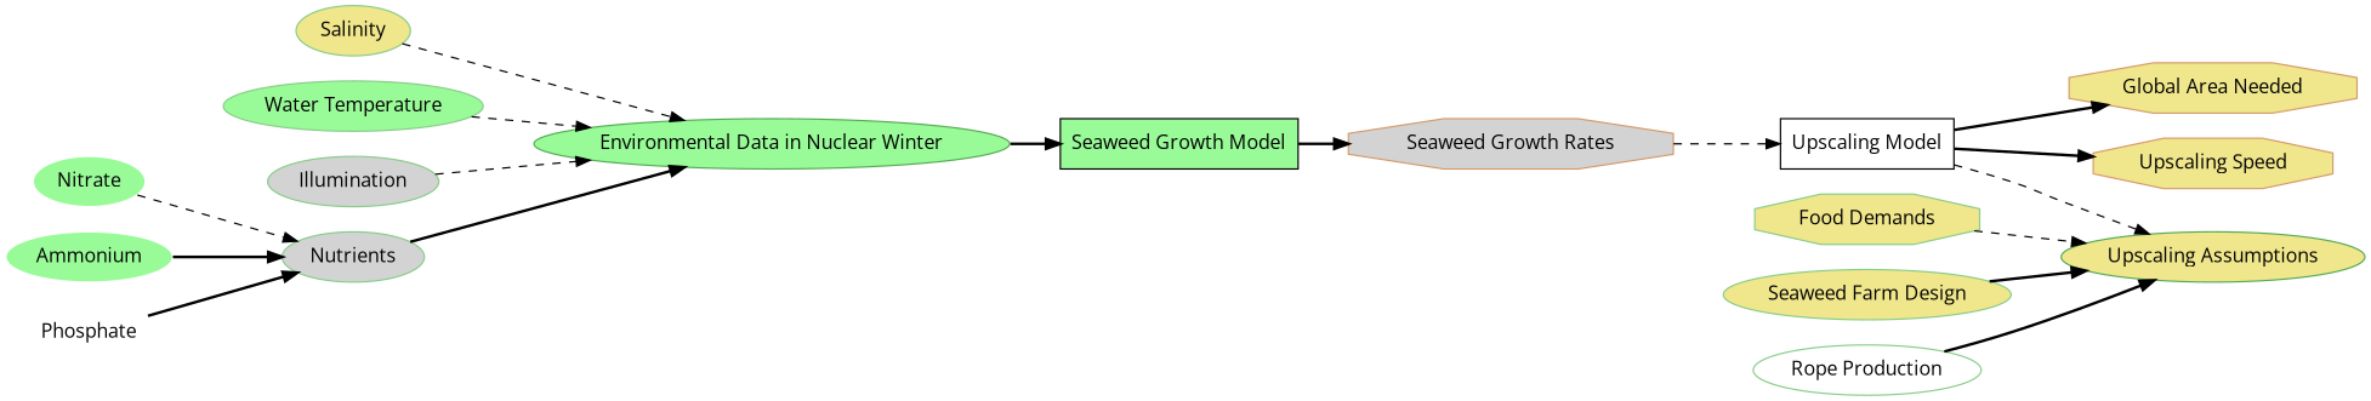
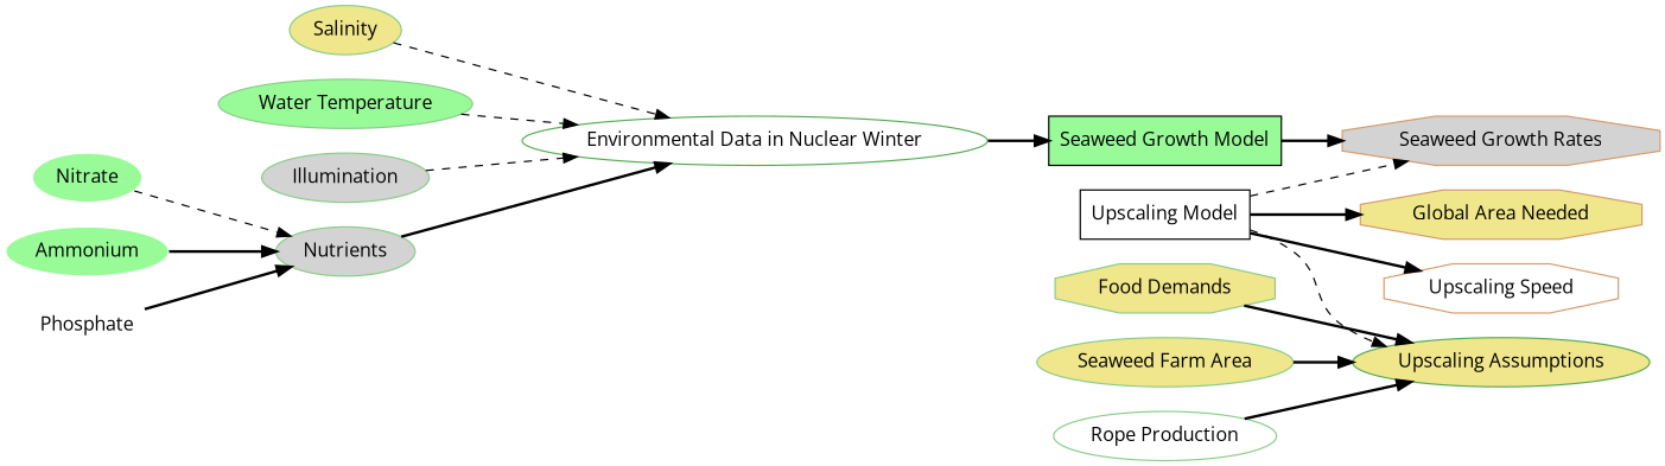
  digraph {
    fontname="Open Sans"
    rankdir=LR
    node [color="#88CC88" fillcolor=khaki fontname="Open Sans" style=filled]
    edge [fontname="Open Sans" style=bold]
    n1 [label=Salinity]
-   n2 [color="#55AA55" fillcolor=palegreen label="Environmental Data in Nuclear Winter"]
+   n2 [color="#55AA55" fillcolor=white label="Environmental Data in Nuclear Winter"]
    n3 [fillcolor=palegreen label="Seaweed Growth Model" shape=box color=""]
    n4 [fillcolor=palegreen label="Water Temperature"]
    n5 [fillcolor=lightgrey label=Illumination]
    n6 [fillcolor=lightgrey label=Nutrients]
    n7 [color=white fillcolor=palegreen label=Nitrate]
    n8 [color=white fillcolor=palegreen label=Ammonium]
    n9 [color=white fillcolor=white label=Phosphate]
    n10 [color="#D49A6A" fillcolor=lightgrey label="Seaweed Growth Rates" shape=octagon]
    n11 [fillcolor=white label="Upscaling Model" shape=box color=""]
    n12 [color="#D49A6A" label="Global Area Needed" shape=octagon]
-   n13 [color="#D49A6A" label="Upscaling Speed" shape=octagon]
+   n13 [color="#D49A6A" fillcolor=white label="Upscaling Speed" shape=octagon]
    n14 [color="#55AA55" label="Upscaling Assumptions"]
    n15 [label="Food Demands" shape=octagon]
-   n16 [label="Seaweed Farm Design"]
+   n16 [label="Seaweed Farm Area"]
    n17 [fillcolor=white label="Rope Production"]
    n1 -> n2 [style=dashed]
    n2 -> n3
    n3 -> n10
    n4 -> n2 [style=dashed]
    n5 -> n2 [style=dashed]
    n6 -> n2
    n7 -> n6 [style=dashed]
    n8 -> n6
    n9 -> n6
-   n10 -> n11 [style=dashed]
+   n11 -> n10 [style=dashed]
    n11 -> n12
    n11 -> n13
    n11 -> n14 [style=dashed]
-   n15 -> n14 [style=dashed]
+   n15 -> n14
    n16 -> n14
    n17 -> n14
  }
